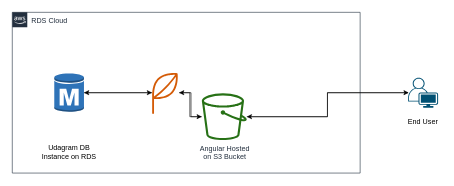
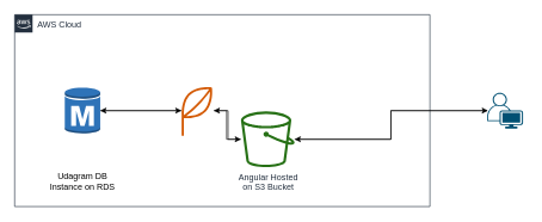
  <mxCell id="0" />
  <mxCell id="1" parent="0" />
- <mxCell id="2" value="RDS Cloud" style="points=[[0,0],[0.25,0],[0.5,0],[0.75,0],[1,0],[1,0.25],[1,0.5],[1,0.75],[1,1],[0.75,1],[0.5,1],[0.25,1],[0,1],[0,0.75],[0,0.5],[0,0.25]];outlineConnect=0;gradientColor=none;html=1;whiteSpace=wrap;fontSize=12;fontStyle=0;shape=mxgraph.aws4.group;grIcon=mxgraph.aws4.group_aws_cloud_alt;strokeColor=#232F3E;fillColor=none;verticalAlign=top;align=left;spacingLeft=30;fontColor=#232F3E;dashed=0;labelBackgroundColor=#ffffff;container=1;pointerEvents=0;collapsible=0;recursiveResize=0;" parent="1" vertex="1"><mxGeometry x="20" y="20" width="580" height="268" as="geometry" /></mxCell>
+ <mxCell id="2" value="AWS Cloud" style="points=[[0,0],[0.25,0],[0.5,0],[0.75,0],[1,0],[1,0.25],[1,0.5],[1,0.75],[1,1],[0.75,1],[0.5,1],[0.25,1],[0,1],[0,0.75],[0,0.5],[0,0.25]];outlineConnect=0;gradientColor=none;html=1;whiteSpace=wrap;fontSize=12;fontStyle=0;shape=mxgraph.aws4.group;grIcon=mxgraph.aws4.group_aws_cloud_alt;strokeColor=#232F3E;fillColor=none;verticalAlign=top;align=left;spacingLeft=30;fontColor=#232F3E;dashed=0;labelBackgroundColor=#ffffff;container=1;pointerEvents=0;collapsible=0;recursiveResize=0;" parent="1" vertex="1"><mxGeometry x="20" y="20" width="580" height="268" as="geometry" /></mxCell>
  <mxCell id="3" style="edgeStyle=orthogonalEdgeStyle;rounded=0;orthogonalLoop=1;jettySize=auto;html=1;" edge="1" parent="2" source="4" target="7"><mxGeometry relative="1" as="geometry" /></mxCell>
  <mxCell id="4" value="Angular Hosted &lt;br&gt;on S3 Bucket" style="outlineConnect=0;fontColor=#232F3E;gradientColor=none;fillColor=#277116;strokeColor=none;dashed=0;verticalLabelPosition=bottom;verticalAlign=top;align=center;html=1;fontSize=12;fontStyle=0;aspect=fixed;pointerEvents=1;shape=mxgraph.aws4.bucket;labelBackgroundColor=#ffffff;" parent="2" vertex="1"><mxGeometry x="316" y="135" width="75" height="78" as="geometry" /></mxCell>
  <mxCell id="5" style="edgeStyle=orthogonalEdgeStyle;rounded=0;orthogonalLoop=1;jettySize=auto;html=1;" edge="1" parent="2" source="7" target="9"><mxGeometry relative="1" as="geometry" /></mxCell>
  <mxCell id="6" style="edgeStyle=orthogonalEdgeStyle;rounded=0;orthogonalLoop=1;jettySize=auto;html=1;" edge="1" parent="2" source="7" target="4"><mxGeometry relative="1" as="geometry" /></mxCell>
  <mxCell id="7" value="" style="sketch=0;outlineConnect=0;fontColor=#232F3E;gradientColor=none;fillColor=#D45B07;strokeColor=none;dashed=0;verticalLabelPosition=bottom;verticalAlign=top;align=center;html=1;fontSize=12;fontStyle=0;aspect=fixed;pointerEvents=1;shape=mxgraph.aws4.application;" vertex="1" parent="2"><mxGeometry x="232.9" y="99" width="45.21" height="70" as="geometry" /></mxCell>
  <mxCell id="8" style="edgeStyle=orthogonalEdgeStyle;rounded=0;orthogonalLoop=1;jettySize=auto;html=1;" edge="1" parent="2" source="9" target="7"><mxGeometry relative="1" as="geometry" /></mxCell>
  <mxCell id="9" value="" style="outlineConnect=0;dashed=0;verticalLabelPosition=bottom;verticalAlign=top;align=center;html=1;shape=mxgraph.aws3.rds_db_instance;fillColor=#2E73B8;gradientColor=none;" vertex="1" parent="2"><mxGeometry x="70" y="101" width="49.5" height="66" as="geometry" /></mxCell>
  <mxCell id="10" value="Udagram DB Instance on RDS" style="text;strokeColor=none;align=center;fillColor=none;html=1;verticalAlign=middle;whiteSpace=wrap;rounded=0;" vertex="1" parent="2"><mxGeometry x="42.86" y="218" width="103.78" height="30" as="geometry" /></mxCell>
  <mxCell id="11" style="edgeStyle=orthogonalEdgeStyle;rounded=0;orthogonalLoop=1;jettySize=auto;html=1;" edge="1" parent="1" source="12" target="4"><mxGeometry relative="1" as="geometry" /></mxCell>
  <mxCell id="12" value="" style="points=[[0.35,0,0],[0.98,0.51,0],[1,0.71,0],[0.67,1,0],[0,0.795,0],[0,0.65,0]];verticalLabelPosition=bottom;sketch=0;html=1;verticalAlign=top;aspect=fixed;align=center;pointerEvents=1;shape=mxgraph.cisco19.user;fillColor=#005073;strokeColor=none;" vertex="1" parent="1"><mxGeometry x="680" y="129" width="50" height="50" as="geometry" /></mxCell>
- <mxCell id="13" value="End User" style="text;strokeColor=none;align=center;fillColor=none;html=1;verticalAlign=middle;whiteSpace=wrap;rounded=0;" vertex="1" parent="1"><mxGeometry x="675" y="188" width="60" height="30" as="geometry" /></mxCell>
  <mxCell id="14" style="edgeStyle=orthogonalEdgeStyle;rounded=0;orthogonalLoop=1;jettySize=auto;html=1;entryX=0.02;entryY=0.5;entryDx=0;entryDy=0;entryPerimeter=0;" edge="1" parent="1" source="4" target="12"><mxGeometry relative="1" as="geometry" /></mxCell>
